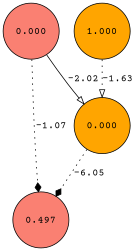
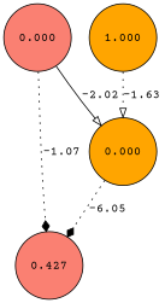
  digraph {
    rankdir=TB
    fontname="Courier Prime"
    node [fillcolor=salmon shape=circle style=filled fontname="Courier Prime"]
    edge [style=dotted arrowhead=diamond fontname="Courier Prime"]
    n1 [label=0.000]
-   n2 [label=0.497]
+   n2 [label=0.427]
    n3 [fillcolor=orange label=0.000]
    n4 [fillcolor=orange label=1.000]
    n1 -> n2 [label=-1.07]
    n1 -> n3 [label=-2.02 style=solid arrowhead=onormal]
    n3 -> n2 [label=-6.05]
    n4 -> n3 [label=-1.63 arrowhead=onormal]
  }
